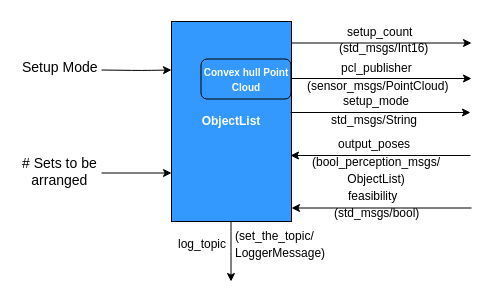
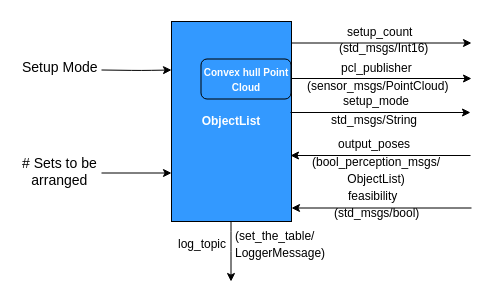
  <mxCell id="0" />
  <mxCell id="1" parent="0" />
  <mxCell id="2" value="&lt;font color=&quot;#FFFFFF&quot;&gt;&lt;b&gt;ObjectList&lt;/b&gt;&lt;/font&gt;" style="rounded=0;whiteSpace=wrap;html=1;fillColor=#3399FF;" parent="1" vertex="1"><mxGeometry x="171" y="21" width="120" height="200" as="geometry" /></mxCell>
  <mxCell id="3" value="&lt;font style=&quot;font-size: 12px&quot;&gt;setup_mode&lt;/font&gt;" style="text;html=1;resizable=0;points=[];autosize=1;align=left;verticalAlign=top;spacingTop=-4;fontSize=14;" parent="1" vertex="1"><mxGeometry x="340.5" y="88.5" width="80" height="20" as="geometry" /></mxCell>
  <mxCell id="4" value="&lt;div align=&quot;center&quot;&gt;&lt;font style=&quot;font-size: 12px&quot;&gt;(bool_perception_msgs/&lt;/font&gt;&lt;/div&gt;&lt;div align=&quot;center&quot;&gt;&lt;font style=&quot;font-size: 12px&quot;&gt;ObjectList)&lt;/font&gt;&lt;/div&gt;" style="text;html=1;resizable=0;points=[];autosize=1;align=left;verticalAlign=top;spacingTop=-4;fontSize=14;" parent="1" vertex="1"><mxGeometry x="309.5" y="150" width="140" height="40" as="geometry" /></mxCell>
  <mxCell id="5" value="&lt;div style=&quot;font-size: 12px&quot;&gt;&lt;font style=&quot;font-size: 12px&quot;&gt;(std_msgs/bool)&lt;/font&gt;&lt;/div&gt;" style="text;html=1;resizable=0;points=[];autosize=1;align=left;verticalAlign=top;spacingTop=-4;fontSize=14;" parent="1" vertex="1"><mxGeometry x="331.5" y="203" width="100" height="20" as="geometry" /></mxCell>
  <mxCell id="6" value="&lt;font style=&quot;font-size: 12px&quot;&gt;feasibility&lt;/font&gt;" style="text;html=1;resizable=0;points=[];autosize=1;align=left;verticalAlign=top;spacingTop=-4;fontSize=14;" parent="1" vertex="1"><mxGeometry x="345.5" y="184" width="70" height="20" as="geometry" /></mxCell>
  <mxCell id="7" value="" style="endArrow=classic;html=1;strokeColor=#000000;fontSize=14;entryX=0.008;entryY=0.13;entryDx=0;entryDy=0;entryPerimeter=0;" parent="1" edge="1"><mxGeometry width="50" height="50" relative="1" as="geometry"><mxPoint x="470" y="155" as="sourcePoint" /><mxPoint x="290" y="155" as="targetPoint" /></mxGeometry></mxCell>
  <mxCell id="8" value="&lt;font style=&quot;font-size: 12px&quot;&gt;output_poses&lt;/font&gt;" style="text;html=1;resizable=0;points=[];autosize=1;align=left;verticalAlign=top;spacingTop=-4;fontSize=14;" parent="1" vertex="1"><mxGeometry x="335.5" y="132" width="90" height="20" as="geometry" /></mxCell>
  <mxCell id="9" value="" style="group" parent="1" vertex="1" connectable="0"><mxGeometry x="345" y="20" width="80" height="20" as="geometry" /></mxCell>
  <mxCell id="10" value="&lt;font style=&quot;font-size: 12px&quot;&gt;setup_count&lt;/font&gt;" style="text;html=1;resizable=0;points=[];autosize=1;align=left;verticalAlign=top;spacingTop=-4;fontSize=14;" parent="9" vertex="1"><mxGeometry width="80" height="20" as="geometry" /></mxCell>
  <mxCell id="11" value="" style="endArrow=classic;html=1;strokeColor=#000000;fontSize=14;entryX=0.008;entryY=0.13;entryDx=0;entryDy=0;entryPerimeter=0;" parent="1" edge="1"><mxGeometry width="50" height="50" relative="1" as="geometry"><mxPoint x="291" y="42.5" as="sourcePoint" /><mxPoint x="471" y="42.5" as="targetPoint" /></mxGeometry></mxCell>
  <mxCell id="12" value="" style="endArrow=classic;html=1;strokeColor=#000000;fontSize=14;" parent="1" edge="1"><mxGeometry width="50" height="50" relative="1" as="geometry"><mxPoint x="101" y="172.5" as="sourcePoint" /><mxPoint x="171" y="172.5" as="targetPoint" /></mxGeometry></mxCell>
- <mxCell id="13" value="&lt;div&gt;&lt;font style=&quot;font-size: 12px&quot;&gt;(set_the_topic/&lt;/font&gt;&lt;/div&gt;&lt;div&gt;&lt;font style=&quot;font-size: 12px&quot;&gt;LoggerMessage)&lt;/font&gt;&lt;/div&gt;" style="text;html=1;resizable=0;points=[];autosize=1;align=left;verticalAlign=top;spacingTop=-4;fontSize=14;" parent="1" vertex="1"><mxGeometry x="232.5" y="224" width="110" height="40" as="geometry" /></mxCell>
+ <mxCell id="13" value="&lt;div&gt;&lt;font style=&quot;font-size: 12px&quot;&gt;(set_the_table/&lt;/font&gt;&lt;/div&gt;&lt;div&gt;&lt;font style=&quot;font-size: 12px&quot;&gt;LoggerMessage)&lt;/font&gt;&lt;/div&gt;" style="text;html=1;resizable=0;points=[];autosize=1;align=left;verticalAlign=top;spacingTop=-4;fontSize=14;" parent="1" vertex="1"><mxGeometry x="232.5" y="224" width="110" height="40" as="geometry" /></mxCell>
  <mxCell id="14" value="&lt;font style=&quot;font-size: 12px&quot;&gt;log_topic&lt;/font&gt;" style="text;html=1;resizable=0;points=[];autosize=1;align=left;verticalAlign=top;spacingTop=-4;fontSize=14;" parent="1" vertex="1"><mxGeometry x="176" y="232" width="70" height="20" as="geometry" /></mxCell>
  <mxCell id="15" value="&lt;font style=&quot;font-size: 12px&quot;&gt;(sensor_msgs/PointCloud)&lt;/font&gt;" style="text;html=1;resizable=0;points=[];autosize=1;align=left;verticalAlign=top;spacingTop=-4;fontSize=14;" parent="1" vertex="1"><mxGeometry x="305" y="73.5" width="160" height="20" as="geometry" /></mxCell>
  <mxCell id="16" value="&lt;font style=&quot;font-size: 10px&quot; color=&quot;#FFFFFF&quot;&gt;&lt;b&gt;Convex hull Point Cloud&lt;/b&gt;&lt;/font&gt;" style="rounded=1;whiteSpace=wrap;html=1;fillColor=none;" parent="1" vertex="1"><mxGeometry x="200.5" y="58.5" width="90" height="40" as="geometry" /></mxCell>
  <mxCell id="17" value="" style="endArrow=classic;html=1;strokeColor=#000000;fontSize=14;" parent="1" edge="1"><mxGeometry width="50" height="50" relative="1" as="geometry"><mxPoint x="101" y="69.5" as="sourcePoint" /><mxPoint x="171" y="69.5" as="targetPoint" /><Array as="points"><mxPoint x="141" y="70" /></Array></mxGeometry></mxCell>
  <mxCell id="18" value="" style="group" parent="1" vertex="1" connectable="0"><mxGeometry x="337" y="38" width="110" height="38" as="geometry" /></mxCell>
  <mxCell id="19" value="&lt;div style=&quot;font-size: 12px&quot;&gt;(std_msgs/Int16)&lt;/div&gt;" style="text;html=1;resizable=0;points=[];autosize=1;align=left;verticalAlign=top;spacingTop=-4;fontSize=14;" parent="18" vertex="1"><mxGeometry width="110" height="20" as="geometry" /></mxCell>
  <mxCell id="20" value="&lt;font style=&quot;font-size: 12px&quot;&gt;pcl_publisher&lt;/font&gt;" style="text;html=1;resizable=0;points=[];autosize=1;align=left;verticalAlign=top;spacingTop=-4;fontSize=14;" parent="18" vertex="1"><mxGeometry x="2" y="18" width="90" height="20" as="geometry" /></mxCell>
  <mxCell id="21" value="" style="endArrow=classic;html=1;strokeColor=#000000;fontSize=14;entryX=0.008;entryY=0.13;entryDx=0;entryDy=0;entryPerimeter=0;" parent="1" edge="1"><mxGeometry width="50" height="50" relative="1" as="geometry"><mxPoint x="291" y="78" as="sourcePoint" /><mxPoint x="471" y="78" as="targetPoint" /></mxGeometry></mxCell>
  <mxCell id="22" value="" style="endArrow=classic;html=1;strokeColor=#000000;fontSize=14;entryX=0.008;entryY=0.13;entryDx=0;entryDy=0;entryPerimeter=0;" parent="1" edge="1"><mxGeometry width="50" height="50" relative="1" as="geometry"><mxPoint x="471" y="207.5" as="sourcePoint" /><mxPoint x="291" y="207.5" as="targetPoint" /></mxGeometry></mxCell>
  <mxCell id="23" value="&lt;div align=&quot;center&quot;&gt;# Sets to be&lt;/div&gt;&lt;div align=&quot;center&quot;&gt; arranged&lt;/div&gt;" style="text;html=1;resizable=0;points=[];autosize=1;align=left;verticalAlign=top;spacingTop=-4;fontSize=14;" parent="1" vertex="1"><mxGeometry x="20" y="152" width="90" height="40" as="geometry" /></mxCell>
  <mxCell id="24" value="" style="endArrow=classic;html=1;entryX=0.5;entryY=0;entryDx=0;entryDy=0;strokeColor=#000000;" parent="1" edge="1"><mxGeometry width="50" height="50" relative="1" as="geometry"><mxPoint x="230.5" y="221" as="sourcePoint" /><mxPoint x="230.5" y="281" as="targetPoint" /><Array as="points"><mxPoint x="230.5" y="241" /></Array></mxGeometry></mxCell>
  <mxCell id="25" value="" style="endArrow=classic;html=1;strokeColor=#000000;fontSize=14;entryX=0.008;entryY=0.13;entryDx=0;entryDy=0;entryPerimeter=0;" parent="1" edge="1"><mxGeometry width="50" height="50" relative="1" as="geometry"><mxPoint x="290" y="112" as="sourcePoint" /><mxPoint x="470" y="112" as="targetPoint" /></mxGeometry></mxCell>
  <mxCell id="26" value="&lt;font style=&quot;font-size: 12px&quot;&gt;std_msgs/String&lt;/font&gt;" style="text;html=1;resizable=0;points=[];autosize=1;align=left;verticalAlign=top;spacingTop=-4;fontSize=14;" parent="1" vertex="1"><mxGeometry x="328.5" y="107.5" width="100" height="20" as="geometry" /></mxCell>
  <mxCell id="27" value="Setup Mode" style="text;html=1;resizable=0;points=[];autosize=1;align=left;verticalAlign=top;spacingTop=-4;fontSize=14;" parent="1" vertex="1"><mxGeometry x="20" y="55.5" width="90" height="20" as="geometry" /></mxCell>
